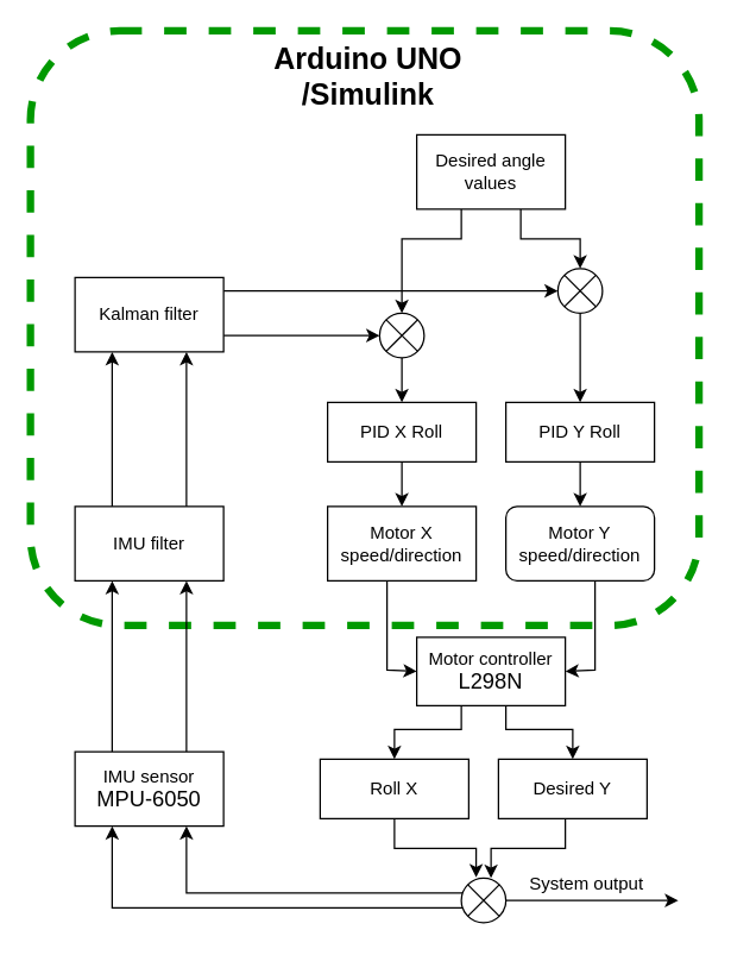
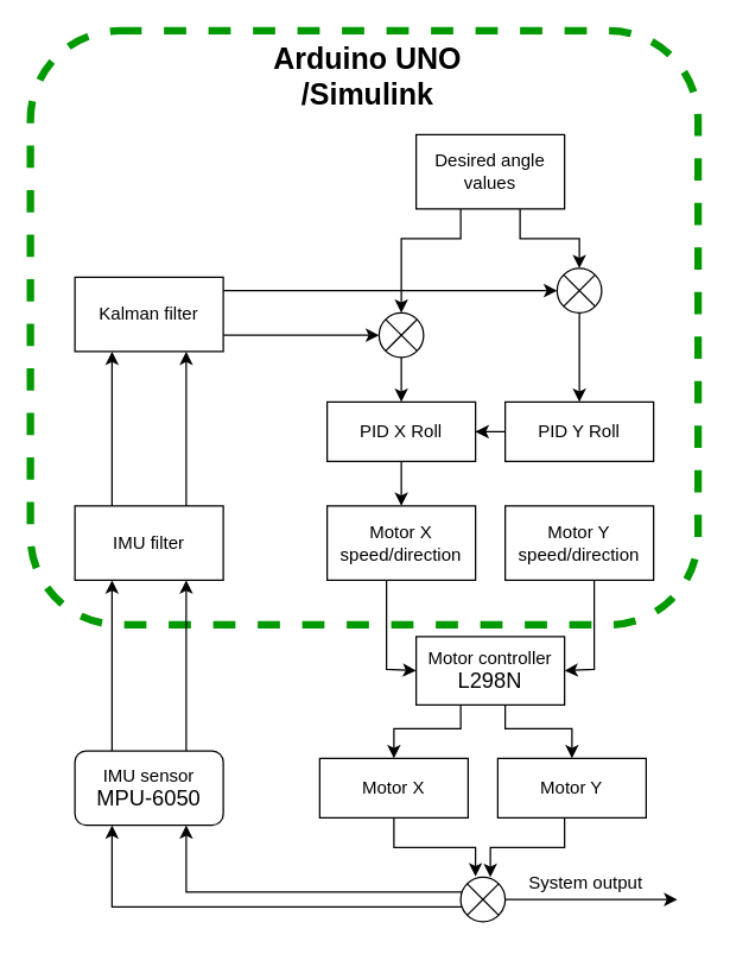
  <mxCell id="0" />
  <mxCell id="1" parent="0" />
  <mxCell id="2" value="" style="rounded=1;whiteSpace=wrap;html=1;dashed=1;strokeColor=#009900;strokeWidth=5;" parent="1" vertex="1"><mxGeometry x="20" y="20" width="450" height="400" as="geometry" /></mxCell>
  <mxCell id="3" style="edgeStyle=orthogonalEdgeStyle;rounded=0;orthogonalLoop=1;jettySize=auto;html=1;" parent="1" source="5" edge="1"><mxGeometry relative="1" as="geometry"><mxPoint x="390" y="180" as="targetPoint" /><Array as="points"><mxPoint x="350" y="160" /><mxPoint x="390" y="160" /></Array></mxGeometry></mxCell>
  <mxCell id="4" style="edgeStyle=orthogonalEdgeStyle;rounded=0;orthogonalLoop=1;jettySize=auto;html=1;entryX=0.5;entryY=0;entryDx=0;entryDy=0;" parent="1" source="5" target="7" edge="1"><mxGeometry relative="1" as="geometry"><mxPoint x="280" y="200" as="targetPoint" /><Array as="points"><mxPoint x="310" y="160" /><mxPoint x="270" y="160" /></Array></mxGeometry></mxCell>
  <mxCell id="5" value="Desired angle values" style="rounded=0;whiteSpace=wrap;html=1;" parent="1" vertex="1"><mxGeometry x="280" y="90" width="100" height="50" as="geometry" /></mxCell>
  <mxCell id="6" value="" style="edgeStyle=orthogonalEdgeStyle;rounded=0;orthogonalLoop=1;jettySize=auto;html=1;entryX=0.5;entryY=0;entryDx=0;entryDy=0;" parent="1" source="7" target="15" edge="1"><mxGeometry relative="1" as="geometry" /></mxCell>
  <mxCell id="7" value="" style="ellipse;whiteSpace=wrap;html=1;aspect=fixed;" parent="1" vertex="1"><mxGeometry x="255" y="210" width="30" height="30" as="geometry" /></mxCell>
  <mxCell id="8" value="" style="endArrow=none;html=1;entryX=0;entryY=0;entryDx=0;entryDy=0;exitX=1;exitY=1;exitDx=0;exitDy=0;" parent="1" source="7" target="7" edge="1"><mxGeometry width="50" height="50" relative="1" as="geometry"><mxPoint x="165" y="250" as="sourcePoint" /><mxPoint x="215" y="200" as="targetPoint" /></mxGeometry></mxCell>
  <mxCell id="9" value="" style="endArrow=none;html=1;entryX=1;entryY=0;entryDx=0;entryDy=0;exitX=0;exitY=1;exitDx=0;exitDy=0;" parent="1" source="7" target="7" edge="1"><mxGeometry width="50" height="50" relative="1" as="geometry"><mxPoint x="165" y="250" as="sourcePoint" /><mxPoint x="215" y="200" as="targetPoint" /><Array as="points"><mxPoint x="270" y="225" /></Array></mxGeometry></mxCell>
  <mxCell id="10" value="" style="edgeStyle=orthogonalEdgeStyle;rounded=0;orthogonalLoop=1;jettySize=auto;html=1;" parent="1" source="11" target="17" edge="1"><mxGeometry relative="1" as="geometry" /></mxCell>
  <mxCell id="11" value="" style="ellipse;whiteSpace=wrap;html=1;aspect=fixed;" parent="1" vertex="1"><mxGeometry x="375" y="180" width="30" height="30" as="geometry" /></mxCell>
  <mxCell id="12" value="" style="endArrow=none;html=1;entryX=0;entryY=0;entryDx=0;entryDy=0;exitX=1;exitY=1;exitDx=0;exitDy=0;" parent="1" source="11" target="11" edge="1"><mxGeometry width="50" height="50" relative="1" as="geometry"><mxPoint x="55" y="340" as="sourcePoint" /><mxPoint x="105" y="290" as="targetPoint" /></mxGeometry></mxCell>
  <mxCell id="13" value="" style="endArrow=none;html=1;entryX=1;entryY=0;entryDx=0;entryDy=0;exitX=0;exitY=1;exitDx=0;exitDy=0;" parent="1" source="11" target="11" edge="1"><mxGeometry width="50" height="50" relative="1" as="geometry"><mxPoint x="55" y="340" as="sourcePoint" /><mxPoint x="105" y="290" as="targetPoint" /></mxGeometry></mxCell>
  <mxCell id="14" value="" style="edgeStyle=orthogonalEdgeStyle;rounded=0;orthogonalLoop=1;jettySize=auto;html=1;entryX=0.5;entryY=0;entryDx=0;entryDy=0;" parent="1" source="15" target="19" edge="1"><mxGeometry relative="1" as="geometry" /></mxCell>
  <mxCell id="15" value="PID X Roll" style="rounded=0;whiteSpace=wrap;html=1;" parent="1" vertex="1"><mxGeometry x="220" y="270" width="100" height="40" as="geometry" /></mxCell>
- <mxCell id="16" value="" style="edgeStyle=orthogonalEdgeStyle;rounded=0;orthogonalLoop=1;jettySize=auto;html=1;entryX=0.5;entryY=0;entryDx=0;entryDy=0;" parent="1" source="17" target="21" edge="1"><mxGeometry relative="1" as="geometry" /></mxCell>
+ <mxCell id="16" value="" style="edgeStyle=orthogonalEdgeStyle;rounded=0;orthogonalLoop=1;jettySize=auto;html=1;" parent="1" source="17" target="15" edge="1"><mxGeometry relative="1" as="geometry" /></mxCell>
  <mxCell id="17" value="PID Y Roll" style="rounded=0;whiteSpace=wrap;html=1;" parent="1" vertex="1"><mxGeometry x="340" y="270" width="100" height="40" as="geometry" /></mxCell>
  <mxCell id="18" style="edgeStyle=orthogonalEdgeStyle;rounded=0;orthogonalLoop=1;jettySize=auto;html=1;entryX=0;entryY=0.5;entryDx=0;entryDy=0;" parent="1" source="19" target="24" edge="1"><mxGeometry relative="1" as="geometry"><Array as="points"><mxPoint x="260" y="450" /></Array></mxGeometry></mxCell>
  <mxCell id="19" value="Motor X speed/direction" style="rounded=0;whiteSpace=wrap;html=1;" parent="1" vertex="1"><mxGeometry x="220" y="340" width="100" height="50" as="geometry" /></mxCell>
  <mxCell id="20" style="edgeStyle=orthogonalEdgeStyle;rounded=0;orthogonalLoop=1;jettySize=auto;html=1;entryX=1;entryY=0.5;entryDx=0;entryDy=0;" parent="1" source="21" target="24" edge="1"><mxGeometry relative="1" as="geometry"><Array as="points"><mxPoint x="400" y="450" /></Array></mxGeometry></mxCell>
- <mxCell id="21" value="Motor Y speed/direction" style="whiteSpace=wrap;html=1;rounded=1;" parent="1" vertex="1"><mxGeometry x="340" y="340" width="100" height="50" as="geometry" /></mxCell>
+ <mxCell id="21" value="Motor Y speed/direction" style="rounded=0;whiteSpace=wrap;html=1;" parent="1" vertex="1"><mxGeometry x="340" y="340" width="100" height="50" as="geometry" /></mxCell>
  <mxCell id="22" style="edgeStyle=orthogonalEdgeStyle;rounded=0;orthogonalLoop=1;jettySize=auto;html=1;entryX=0.5;entryY=0;entryDx=0;entryDy=0;" parent="1" source="24" target="26" edge="1"><mxGeometry relative="1" as="geometry"><Array as="points"><mxPoint x="310" y="490" /><mxPoint x="265" y="490" /></Array></mxGeometry></mxCell>
  <mxCell id="23" style="edgeStyle=orthogonalEdgeStyle;rounded=0;orthogonalLoop=1;jettySize=auto;html=1;entryX=0.5;entryY=0;entryDx=0;entryDy=0;" parent="1" source="24" target="28" edge="1"><mxGeometry relative="1" as="geometry"><Array as="points"><mxPoint x="340" y="490" /><mxPoint x="385" y="490" /></Array></mxGeometry></mxCell>
  <mxCell id="24" value="Motor controller&lt;br&gt;&lt;span style=&quot;font-size: 11.0pt ; line-height: 107% ; font-family: &amp;#34;calibri&amp;#34; , sans-serif&quot;&gt;L298N&lt;/span&gt;" style="rounded=0;whiteSpace=wrap;html=1;" parent="1" vertex="1"><mxGeometry x="280" y="428" width="100" height="46" as="geometry" /></mxCell>
  <mxCell id="25" style="edgeStyle=orthogonalEdgeStyle;rounded=0;orthogonalLoop=1;jettySize=auto;html=1;entryX=0.332;entryY=-0.017;entryDx=0;entryDy=0;entryPerimeter=0;" parent="1" source="26" target="32" edge="1"><mxGeometry relative="1" as="geometry" /></mxCell>
- <mxCell id="26" value="Roll X" style="rounded=0;whiteSpace=wrap;html=1;" parent="1" vertex="1"><mxGeometry x="215" y="510" width="100" height="40" as="geometry" /></mxCell>
+ <mxCell id="26" value="Motor X" style="rounded=0;whiteSpace=wrap;html=1;" parent="1" vertex="1"><mxGeometry x="215" y="510" width="100" height="40" as="geometry" /></mxCell>
  <mxCell id="27" style="edgeStyle=orthogonalEdgeStyle;rounded=0;orthogonalLoop=1;jettySize=auto;html=1;" parent="1" source="28" edge="1"><mxGeometry relative="1" as="geometry"><mxPoint x="330" y="590" as="targetPoint" /><Array as="points"><mxPoint x="380" y="570" /><mxPoint x="330" y="570" /></Array></mxGeometry></mxCell>
- <mxCell id="28" value="Desired Y" style="rounded=0;whiteSpace=wrap;html=1;" parent="1" vertex="1"><mxGeometry x="335" y="510" width="100" height="40" as="geometry" /></mxCell>
+ <mxCell id="28" value="Motor Y" style="rounded=0;whiteSpace=wrap;html=1;" parent="1" vertex="1"><mxGeometry x="335" y="510" width="100" height="40" as="geometry" /></mxCell>
  <mxCell id="29" style="edgeStyle=orthogonalEdgeStyle;rounded=0;orthogonalLoop=1;jettySize=auto;html=1;entryX=0.75;entryY=1;entryDx=0;entryDy=0;" parent="1" source="32" target="37" edge="1"><mxGeometry relative="1" as="geometry"><Array as="points"><mxPoint x="125" y="600" /></Array></mxGeometry></mxCell>
  <mxCell id="30" style="edgeStyle=orthogonalEdgeStyle;rounded=0;orthogonalLoop=1;jettySize=auto;html=1;entryX=0.25;entryY=1;entryDx=0;entryDy=0;" parent="1" source="32" target="37" edge="1"><mxGeometry relative="1" as="geometry"><Array as="points"><mxPoint x="75" y="610" /></Array></mxGeometry></mxCell>
  <mxCell id="31" style="edgeStyle=orthogonalEdgeStyle;rounded=0;orthogonalLoop=1;jettySize=auto;html=1;" parent="1" source="32" edge="1"><mxGeometry relative="1" as="geometry"><mxPoint x="456" y="605" as="targetPoint" /></mxGeometry></mxCell>
  <mxCell id="32" value="" style="ellipse;whiteSpace=wrap;html=1;aspect=fixed;" parent="1" vertex="1"><mxGeometry x="310" y="590" width="30" height="30" as="geometry" /></mxCell>
  <mxCell id="33" value="" style="endArrow=none;html=1;entryX=0;entryY=0;entryDx=0;entryDy=0;exitX=1;exitY=1;exitDx=0;exitDy=0;" parent="1" source="32" target="32" edge="1"><mxGeometry width="50" height="50" relative="1" as="geometry"><mxPoint x="-10" y="750" as="sourcePoint" /><mxPoint x="40" y="700" as="targetPoint" /></mxGeometry></mxCell>
  <mxCell id="34" value="" style="endArrow=none;html=1;entryX=1;entryY=0;entryDx=0;entryDy=0;exitX=0;exitY=1;exitDx=0;exitDy=0;" parent="1" source="32" target="32" edge="1"><mxGeometry width="50" height="50" relative="1" as="geometry"><mxPoint x="-10" y="750" as="sourcePoint" /><mxPoint x="40" y="700" as="targetPoint" /></mxGeometry></mxCell>
  <mxCell id="35" value="" style="edgeStyle=orthogonalEdgeStyle;rounded=0;orthogonalLoop=1;jettySize=auto;html=1;exitX=0.25;exitY=0;exitDx=0;exitDy=0;entryX=0.25;entryY=1;entryDx=0;entryDy=0;" parent="1" source="37" target="46" edge="1"><mxGeometry relative="1" as="geometry"><Array as="points" /></mxGeometry></mxCell>
  <mxCell id="36" style="edgeStyle=orthogonalEdgeStyle;rounded=0;orthogonalLoop=1;jettySize=auto;html=1;entryX=0.75;entryY=1;entryDx=0;entryDy=0;exitX=0.75;exitY=0;exitDx=0;exitDy=0;" parent="1" source="37" target="46" edge="1"><mxGeometry relative="1" as="geometry"><Array as="points" /></mxGeometry></mxCell>
- <mxCell id="37" value="IMU sensor&lt;br&gt;&lt;span lang=&quot;EN-US&quot; style=&quot;font-size: 11.0pt ; line-height: 107% ; font-family: &amp;#34;calibri&amp;#34; , sans-serif&quot;&gt;MPU-6050&lt;/span&gt;" style="rounded=0;whiteSpace=wrap;html=1;" parent="1" vertex="1"><mxGeometry x="50" y="505" width="100" height="50" as="geometry" /></mxCell>
+ <mxCell id="37" value="IMU sensor&lt;br&gt;&lt;span lang=&quot;EN-US&quot; style=&quot;font-size: 11.0pt ; line-height: 107% ; font-family: &amp;#34;calibri&amp;#34; , sans-serif&quot;&gt;MPU-6050&lt;/span&gt;" style="whiteSpace=wrap;html=1;rounded=1;" parent="1" vertex="1"><mxGeometry x="50" y="505" width="100" height="50" as="geometry" /></mxCell>
  <mxCell id="38" style="edgeStyle=orthogonalEdgeStyle;rounded=0;orthogonalLoop=1;jettySize=auto;html=1;entryX=0;entryY=0.5;entryDx=0;entryDy=0;" parent="1" source="40" target="11" edge="1"><mxGeometry relative="1" as="geometry"><Array as="points"><mxPoint x="190" y="195" /><mxPoint x="190" y="195" /></Array></mxGeometry></mxCell>
  <mxCell id="39" style="edgeStyle=orthogonalEdgeStyle;rounded=0;orthogonalLoop=1;jettySize=auto;html=1;entryX=0;entryY=0.5;entryDx=0;entryDy=0;" parent="1" source="40" target="7" edge="1"><mxGeometry relative="1" as="geometry"><Array as="points"><mxPoint x="190" y="225" /><mxPoint x="190" y="225" /></Array></mxGeometry></mxCell>
  <mxCell id="40" value="Kalman filter" style="rounded=0;whiteSpace=wrap;html=1;" parent="1" vertex="1"><mxGeometry x="50" y="186" width="100" height="50" as="geometry" /></mxCell>
  <mxCell id="41" value="System output" style="text;html=1;strokeColor=none;fillColor=none;align=center;verticalAlign=middle;whiteSpace=wrap;rounded=0;" parent="1" vertex="1"><mxGeometry x="345" y="584" width="99" height="20" as="geometry" /></mxCell>
  <mxCell id="42" value="&lt;font style=&quot;font-size: 20px&quot;&gt;&lt;b&gt;Arduino UNO&lt;br&gt;/Simulink&lt;/b&gt;&lt;/font&gt;" style="text;html=1;strokeColor=none;fillColor=none;align=center;verticalAlign=middle;whiteSpace=wrap;rounded=0;dashed=1;" parent="1" vertex="1"><mxGeometry x="175" y="40" width="145" height="20" as="geometry" /></mxCell>
  <mxCell id="43" style="edgeStyle=orthogonalEdgeStyle;rounded=0;orthogonalLoop=1;jettySize=auto;html=1;exitX=0.5;exitY=1;exitDx=0;exitDy=0;" parent="1" source="42" target="42" edge="1"><mxGeometry relative="1" as="geometry" /></mxCell>
  <mxCell id="44" style="edgeStyle=orthogonalEdgeStyle;rounded=0;orthogonalLoop=1;jettySize=auto;html=1;entryX=0.75;entryY=1;entryDx=0;entryDy=0;" edge="1" parent="1" source="46" target="40"><mxGeometry relative="1" as="geometry"><Array as="points"><mxPoint x="125" y="330" /><mxPoint x="125" y="330" /></Array></mxGeometry></mxCell>
  <mxCell id="45" style="edgeStyle=orthogonalEdgeStyle;rounded=0;orthogonalLoop=1;jettySize=auto;html=1;entryX=0.25;entryY=1;entryDx=0;entryDy=0;" edge="1" parent="1" source="46" target="40"><mxGeometry relative="1" as="geometry"><Array as="points"><mxPoint x="75" y="325" /><mxPoint x="75" y="325" /></Array></mxGeometry></mxCell>
  <mxCell id="46" value="IMU filter" style="rounded=0;whiteSpace=wrap;html=1;" vertex="1" parent="1"><mxGeometry x="50" y="340" width="100" height="50" as="geometry" /></mxCell>
